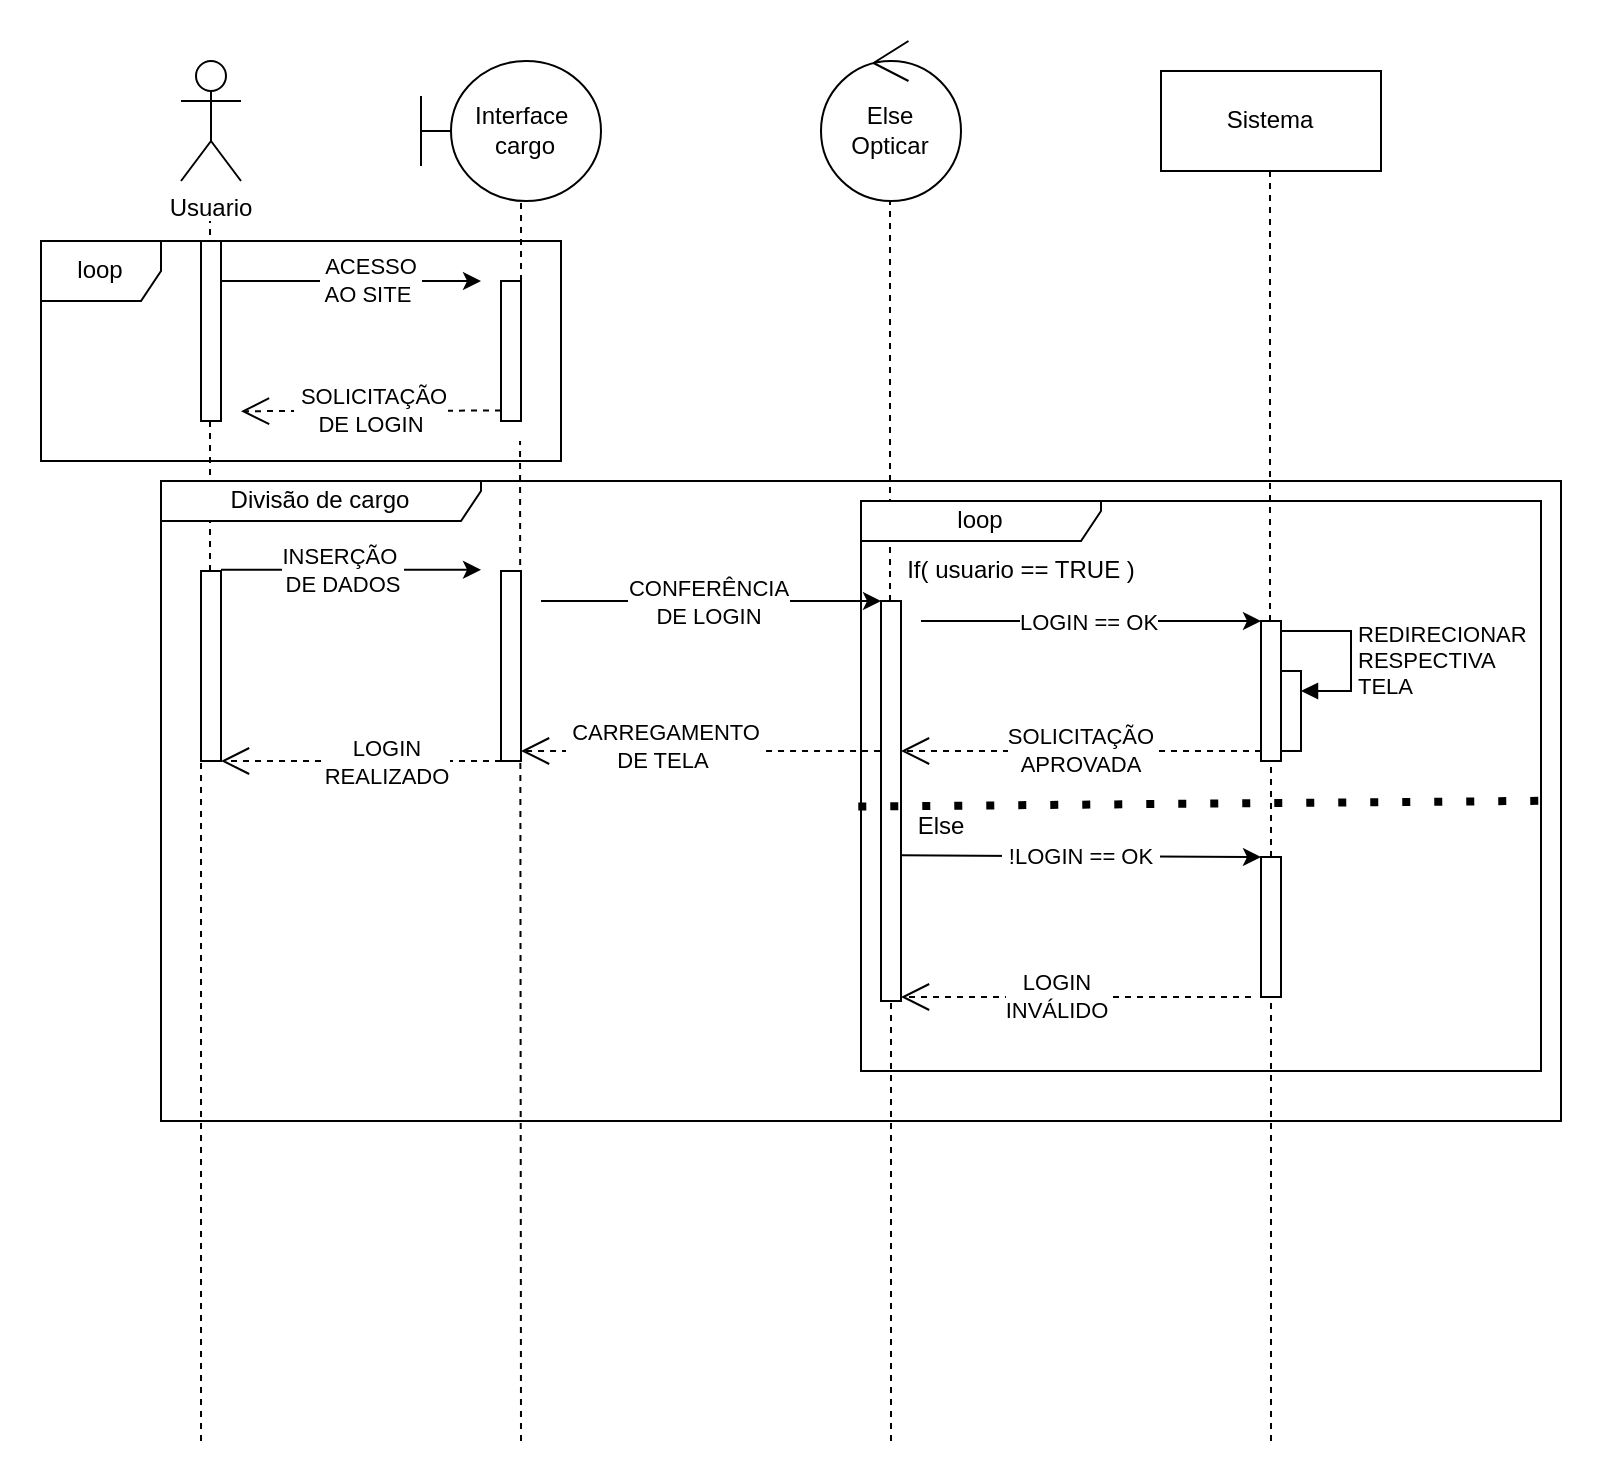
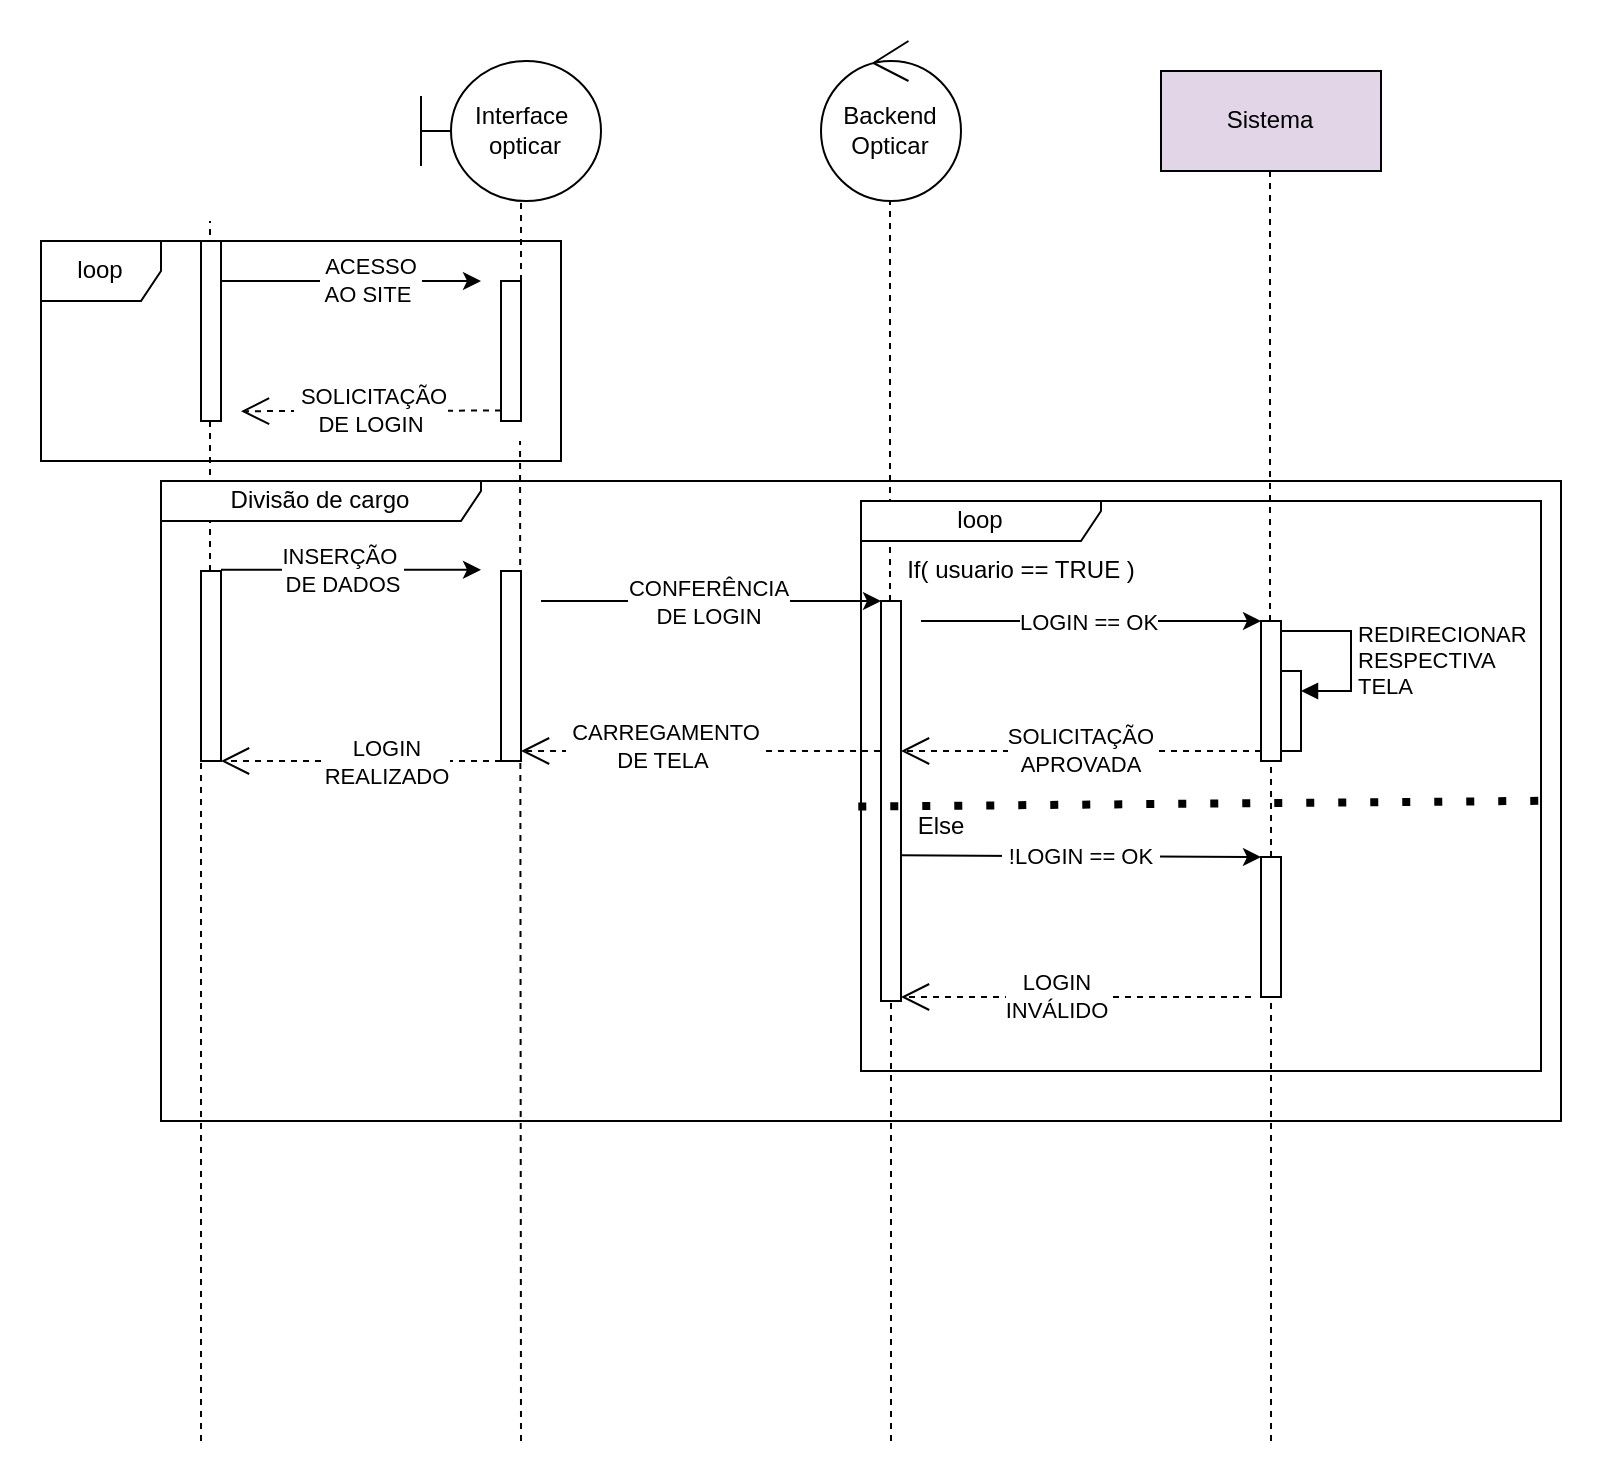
  <mxCell id="0" />
  <mxCell id="1" parent="0" />
- <mxCell id="2" value="Usuario" style="shape=umlActor;verticalLabelPosition=bottom;verticalAlign=top;html=1;" vertex="1" parent="1"><mxGeometry x="90" width="30" height="60" as="geometry" y="30" /></mxCell>
  <mxCell id="3" value="" style="endArrow=none;dashed=1;html=1;rounded=0;" edge="1" parent="1" source="46"><mxGeometry width="50" height="50" relative="1" as="geometry"><mxPoint x="100" y="820" as="sourcePoint" /><mxPoint x="104.5" y="110" as="targetPoint" /></mxGeometry></mxCell>
- <mxCell id="4" value="Interface&amp;nbsp;&lt;div&gt;cargo&lt;/div&gt;" style="shape=umlBoundary;whiteSpace=wrap;html=1;" vertex="1" parent="1"><mxGeometry x="210" width="90" height="70" as="geometry" y="30" /></mxCell>
+ <mxCell id="4" value="Interface&amp;nbsp;&lt;div&gt;opticar&lt;/div&gt;" style="shape=umlBoundary;whiteSpace=wrap;html=1;" vertex="1" parent="1"><mxGeometry x="210" width="90" height="70" as="geometry" y="30" /></mxCell>
  <mxCell id="5" value="" style="endArrow=none;dashed=1;html=1;rounded=0;" edge="1" parent="1" source="12"><mxGeometry width="50" height="50" relative="1" as="geometry"><mxPoint x="260" y="572" as="sourcePoint" /><mxPoint x="260" y="100" as="targetPoint" /></mxGeometry></mxCell>
- <mxCell id="6" value="Else&lt;br&gt;Opticar" style="ellipse;shape=umlControl;whiteSpace=wrap;html=1;" vertex="1" parent="1"><mxGeometry x="410" y="20" width="70" height="80" as="geometry" /></mxCell>
+ <mxCell id="6" value="Backend&lt;br&gt;Opticar" style="ellipse;shape=umlControl;whiteSpace=wrap;html=1;" vertex="1" parent="1"><mxGeometry x="410" y="20" width="70" height="80" as="geometry" /></mxCell>
  <mxCell id="7" value="" style="endArrow=none;dashed=1;html=1;rounded=0;" edge="1" parent="1" source="31"><mxGeometry width="50" height="50" relative="1" as="geometry"><mxPoint x="444.5" y="572" as="sourcePoint" /><mxPoint x="444.5" y="100" as="targetPoint" /></mxGeometry></mxCell>
- <mxCell id="8" value="Sistema" style="html=1;whiteSpace=wrap;" vertex="1" parent="1"><mxGeometry x="580" y="35" width="110" height="50" as="geometry" /></mxCell>
+ <mxCell id="8" value="Sistema" style="html=1;whiteSpace=wrap;fillColor=#e1d5e7;" vertex="1" parent="1"><mxGeometry x="580" y="35" width="110" height="50" as="geometry" /></mxCell>
  <mxCell id="9" value="" style="endArrow=none;dashed=1;html=1;rounded=0;" edge="1" parent="1" source="24"><mxGeometry width="50" height="50" relative="1" as="geometry"><mxPoint x="634.5" y="557" as="sourcePoint" /><mxPoint x="634.5" y="85" as="targetPoint" /></mxGeometry></mxCell>
  <mxCell id="10" value="" style="html=1;points=[[0,0,0,0,5],[0,1,0,0,-5],[1,0,0,0,5],[1,1,0,0,-5]];perimeter=orthogonalPerimeter;outlineConnect=0;targetShapes=umlLifeline;portConstraint=eastwest;newEdgeStyle={&quot;curved&quot;:0,&quot;rounded&quot;:0};" vertex="1" parent="1"><mxGeometry x="100" y="120" width="10" height="90" as="geometry" /></mxCell>
  <mxCell id="11" value="" style="endArrow=none;dashed=1;html=1;rounded=0;" edge="1" parent="1"><mxGeometry width="50" height="50" relative="1" as="geometry"><mxPoint x="260" y="720" as="sourcePoint" /><mxPoint x="259.52" y="220" as="targetPoint" /></mxGeometry></mxCell>
  <mxCell id="12" value="" style="html=1;points=[[0,0,0,0,5],[0,1,0,0,-5],[1,0,0,0,5],[1,1,0,0,-5]];perimeter=orthogonalPerimeter;outlineConnect=0;targetShapes=umlLifeline;portConstraint=eastwest;newEdgeStyle={&quot;curved&quot;:0,&quot;rounded&quot;:0};" vertex="1" parent="1"><mxGeometry x="250" y="140" width="10" height="70" as="geometry" /></mxCell>
  <mxCell id="13" value="" style="endArrow=classic;html=1;rounded=0;" edge="1" parent="1"><mxGeometry width="50" height="50" relative="1" as="geometry"><mxPoint x="110" y="140" as="sourcePoint" /><mxPoint x="240" y="140" as="targetPoint" /></mxGeometry></mxCell>
  <mxCell id="14" value="&amp;nbsp;ACESSO&amp;nbsp;&lt;div&gt;AO SITE&amp;nbsp;&lt;/div&gt;" style="edgeLabel;html=1;align=center;verticalAlign=middle;resizable=0;points=[];" vertex="1" connectable="0" parent="13"><mxGeometry x="0.144" y="1" relative="1" as="geometry"><mxPoint as="offset" /></mxGeometry></mxCell>
  <mxCell id="15" value="&amp;nbsp;SOLICITAÇÃO&lt;div&gt;DE&amp;nbsp;&lt;span style=&quot;background-color: light-dark(#ffffff, var(--ge-dark-color, #121212)); color: light-dark(rgb(0, 0, 0), rgb(255, 255, 255));&quot;&gt;LOGIN&lt;/span&gt;&lt;/div&gt;" style="endArrow=open;endSize=12;dashed=1;html=1;rounded=0;" edge="1" parent="1"><mxGeometry width="160" relative="1" as="geometry"><mxPoint x="250" y="204.76" as="sourcePoint" /><mxPoint x="120" y="205.1" as="targetPoint" /></mxGeometry></mxCell>
  <mxCell id="16" value="" style="html=1;points=[[0,0,0,0,5],[0,1,0,0,-5],[1,0,0,0,5],[1,1,0,0,-5]];perimeter=orthogonalPerimeter;outlineConnect=0;targetShapes=umlLifeline;portConstraint=eastwest;newEdgeStyle={&quot;curved&quot;:0,&quot;rounded&quot;:0};" vertex="1" parent="1"><mxGeometry x="250" y="285" width="10" height="95" as="geometry" /></mxCell>
  <mxCell id="17" value="" style="endArrow=classic;html=1;rounded=0;" edge="1" parent="1"><mxGeometry width="50" height="50" relative="1" as="geometry"><mxPoint x="110" y="284.41" as="sourcePoint" /><mxPoint x="240" y="284.41" as="targetPoint" /></mxGeometry></mxCell>
  <mxCell id="18" value="INSERÇÃO&amp;nbsp;&lt;div&gt;DE DADOS&lt;/div&gt;" style="edgeLabel;html=1;align=center;verticalAlign=middle;resizable=0;points=[];" vertex="1" connectable="0" parent="17"><mxGeometry x="0.144" y="1" relative="1" as="geometry"><mxPoint x="-14" y="1" as="offset" /></mxGeometry></mxCell>
  <mxCell id="19" value="" style="endArrow=none;dashed=1;html=1;rounded=0;" edge="1" parent="1" target="31"><mxGeometry width="50" height="50" relative="1" as="geometry"><mxPoint x="445" y="720" as="sourcePoint" /><mxPoint x="444.5" y="100" as="targetPoint" /></mxGeometry></mxCell>
  <mxCell id="20" value="" style="endArrow=classic;html=1;rounded=0;" edge="1" parent="1"><mxGeometry width="50" height="50" relative="1" as="geometry"><mxPoint x="270" y="300" as="sourcePoint" /><mxPoint x="440" y="300" as="targetPoint" /></mxGeometry></mxCell>
  <mxCell id="21" value="CONFERÊNCIA&lt;div&gt;DE LOGIN&lt;/div&gt;" style="edgeLabel;html=1;align=center;verticalAlign=middle;resizable=0;points=[];" vertex="1" connectable="0" parent="20"><mxGeometry x="0.144" y="1" relative="1" as="geometry"><mxPoint x="-14" y="1" as="offset" /></mxGeometry></mxCell>
  <mxCell id="22" value="Divisão de cargo" style="shape=umlFrame;whiteSpace=wrap;html=1;pointerEvents=0;width=160;height=20;" vertex="1" parent="1"><mxGeometry x="80" y="240" width="700" height="320" as="geometry" /></mxCell>
  <mxCell id="23" value="" style="endArrow=none;dashed=1;html=1;rounded=0;" edge="1" parent="1" source="36" target="24"><mxGeometry width="50" height="50" relative="1" as="geometry"><mxPoint x="634.5" y="557" as="sourcePoint" /><mxPoint x="634.5" y="85" as="targetPoint" /></mxGeometry></mxCell>
  <mxCell id="24" value="" style="html=1;points=[[0,0,0,0,5],[0,1,0,0,-5],[1,0,0,0,5],[1,1,0,0,-5]];perimeter=orthogonalPerimeter;outlineConnect=0;targetShapes=umlLifeline;portConstraint=eastwest;newEdgeStyle={&quot;curved&quot;:0,&quot;rounded&quot;:0};" vertex="1" parent="1"><mxGeometry x="630" y="310" width="10" height="70" as="geometry" /></mxCell>
  <mxCell id="25" value="" style="endArrow=classic;html=1;rounded=0;" edge="1" parent="1"><mxGeometry width="50" height="50" relative="1" as="geometry"><mxPoint x="460" y="310" as="sourcePoint" /><mxPoint x="630" y="310" as="targetPoint" /></mxGeometry></mxCell>
  <mxCell id="26" value="LOGIN == OK" style="edgeLabel;html=1;align=center;verticalAlign=middle;resizable=0;points=[];" vertex="1" connectable="0" parent="25"><mxGeometry x="0.144" y="1" relative="1" as="geometry"><mxPoint x="-14" y="1" as="offset" /></mxGeometry></mxCell>
  <mxCell id="27" value="If( usuario == TRUE )" style="text;html=1;align=center;verticalAlign=middle;resizable=0;points=[];autosize=1;strokeColor=none;fillColor=none;" vertex="1" parent="1"><mxGeometry x="440" y="270" width="140" height="30" as="geometry" /></mxCell>
  <mxCell id="28" value="" style="html=1;points=[[0,0,0,0,5],[0,1,0,0,-5],[1,0,0,0,5],[1,1,0,0,-5]];perimeter=orthogonalPerimeter;outlineConnect=0;targetShapes=umlLifeline;portConstraint=eastwest;newEdgeStyle={&quot;curved&quot;:0,&quot;rounded&quot;:0};" vertex="1" parent="1"><mxGeometry x="640" y="335" width="10" height="40" as="geometry" /></mxCell>
  <mxCell id="29" value="REDIRECIONAR&lt;div&gt;RESPECTIVA&amp;nbsp;&lt;/div&gt;&lt;div&gt;TELA&lt;/div&gt;" style="html=1;align=left;spacingLeft=2;endArrow=block;rounded=0;edgeStyle=orthogonalEdgeStyle;curved=0;rounded=0;exitX=1;exitY=0.071;exitDx=0;exitDy=0;exitPerimeter=0;" edge="1" target="28" parent="1" source="24"><mxGeometry x="0.111" relative="1" as="geometry"><mxPoint x="645" y="315" as="sourcePoint" /><Array as="points"><mxPoint x="675" y="315" /><mxPoint x="675" y="345" /></Array><mxPoint as="offset" /></mxGeometry></mxCell>
  <mxCell id="30" value="SOLICITAÇÃO&lt;div&gt;APROVADA&lt;/div&gt;" style="endArrow=open;endSize=12;dashed=1;html=1;rounded=0;" edge="1" parent="1" target="31"><mxGeometry width="160" relative="1" as="geometry"><mxPoint x="630" y="375" as="sourcePoint" /><mxPoint x="790" y="375" as="targetPoint" /></mxGeometry></mxCell>
  <mxCell id="31" value="" style="html=1;points=[[0,0,0,0,5],[0,1,0,0,-5],[1,0,0,0,5],[1,1,0,0,-5]];perimeter=orthogonalPerimeter;outlineConnect=0;targetShapes=umlLifeline;portConstraint=eastwest;newEdgeStyle={&quot;curved&quot;:0,&quot;rounded&quot;:0};" vertex="1" parent="1"><mxGeometry x="440" y="300" width="10" height="200" as="geometry" /></mxCell>
  <mxCell id="32" value="Else" style="text;html=1;align=center;verticalAlign=middle;resizable=0;points=[];autosize=1;strokeColor=none;fillColor=none;" vertex="1" parent="1"><mxGeometry x="445" y="398" width="50" height="30" as="geometry" /></mxCell>
  <mxCell id="33" value="" style="endArrow=classic;html=1;rounded=0;" edge="1" parent="1" target="36"><mxGeometry width="50" height="50" relative="1" as="geometry"><mxPoint x="450" y="427.17" as="sourcePoint" /><mxPoint x="620" y="427" as="targetPoint" /></mxGeometry></mxCell>
  <mxCell id="34" value="&amp;nbsp;!LOGIN == OK&amp;nbsp;" style="edgeLabel;html=1;align=center;verticalAlign=middle;resizable=0;points=[];" vertex="1" connectable="0" parent="33"><mxGeometry x="0.144" y="1" relative="1" as="geometry"><mxPoint x="-14" y="1" as="offset" /></mxGeometry></mxCell>
  <mxCell id="35" value="" style="endArrow=none;dashed=1;html=1;rounded=0;" edge="1" parent="1" target="36"><mxGeometry width="50" height="50" relative="1" as="geometry"><mxPoint x="635" y="720" as="sourcePoint" /><mxPoint x="635" y="380" as="targetPoint" /></mxGeometry></mxCell>
  <mxCell id="36" value="" style="html=1;points=[[0,0,0,0,5],[0,1,0,0,-5],[1,0,0,0,5],[1,1,0,0,-5]];perimeter=orthogonalPerimeter;outlineConnect=0;targetShapes=umlLifeline;portConstraint=eastwest;newEdgeStyle={&quot;curved&quot;:0,&quot;rounded&quot;:0};" vertex="1" parent="1"><mxGeometry x="630" y="428" width="10" height="70" as="geometry" /></mxCell>
  <mxCell id="37" value="LOGIN&lt;div&gt;INVÁLIDO&lt;/div&gt;" style="endArrow=open;endSize=12;dashed=1;html=1;rounded=0;" edge="1" parent="1"><mxGeometry x="0.111" width="160" relative="1" as="geometry"><mxPoint x="625" y="498" as="sourcePoint" /><mxPoint x="450" y="498" as="targetPoint" /><mxPoint as="offset" /></mxGeometry></mxCell>
  <mxCell id="38" value="loop" style="shape=umlFrame;whiteSpace=wrap;html=1;pointerEvents=0;width=120;height=20;" vertex="1" parent="1"><mxGeometry x="430" y="250" width="340" height="285" as="geometry" /></mxCell>
  <mxCell id="39" value="&amp;nbsp;" style="endArrow=open;endSize=12;dashed=1;html=1;rounded=0;" edge="1" parent="1"><mxGeometry width="160" relative="1" as="geometry"><mxPoint x="439.52" y="375" as="sourcePoint" /><mxPoint x="260" y="375" as="targetPoint" /></mxGeometry></mxCell>
  <mxCell id="40" value="&amp;nbsp;CARREGAMENTO&lt;div&gt;DE TELA&lt;/div&gt;" style="edgeLabel;html=1;align=center;verticalAlign=middle;resizable=0;points=[];" vertex="1" connectable="0" parent="39"><mxGeometry x="0.129" y="1" relative="1" as="geometry"><mxPoint x="-8" y="-4" as="offset" /></mxGeometry></mxCell>
  <mxCell id="41" value="" style="endArrow=none;dashed=1;html=1;dashPattern=1 3;strokeWidth=4;rounded=0;exitX=-0.004;exitY=0.536;exitDx=0;exitDy=0;exitPerimeter=0;entryX=1;entryY=0.526;entryDx=0;entryDy=0;entryPerimeter=0;strokeColor=#000000;" edge="1" parent="1" source="38" target="38"><mxGeometry width="50" height="50" relative="1" as="geometry"><mxPoint x="560" y="380" as="sourcePoint" /><mxPoint x="610" y="330" as="targetPoint" /></mxGeometry></mxCell>
  <mxCell id="42" value="loop" style="shape=umlFrame;whiteSpace=wrap;html=1;pointerEvents=0;" vertex="1" parent="1"><mxGeometry x="20" y="120" width="260" height="110" as="geometry" /></mxCell>
  <mxCell id="43" value="&amp;nbsp;" style="endArrow=open;endSize=12;dashed=1;html=1;rounded=0;" edge="1" parent="1" target="46"><mxGeometry width="160" relative="1" as="geometry"><mxPoint x="250" y="380" as="sourcePoint" /><mxPoint x="120" y="380" as="targetPoint" /></mxGeometry></mxCell>
  <mxCell id="44" value="&amp;nbsp;LOGIN&amp;nbsp;&lt;div&gt;REALIZADO&lt;/div&gt;" style="edgeLabel;html=1;align=center;verticalAlign=middle;resizable=0;points=[];" vertex="1" connectable="0" parent="43"><mxGeometry x="0.129" y="1" relative="1" as="geometry"><mxPoint x="21" y="-1" as="offset" /></mxGeometry></mxCell>
  <mxCell id="45" value="" style="endArrow=none;dashed=1;html=1;rounded=0;" edge="1" parent="1" target="46"><mxGeometry width="50" height="50" relative="1" as="geometry"><mxPoint x="100" y="720" as="sourcePoint" /><mxPoint x="104.5" y="110" as="targetPoint" /></mxGeometry></mxCell>
  <mxCell id="46" value="" style="html=1;points=[[0,0,0,0,5],[0,1,0,0,-5],[1,0,0,0,5],[1,1,0,0,-5]];perimeter=orthogonalPerimeter;outlineConnect=0;targetShapes=umlLifeline;portConstraint=eastwest;newEdgeStyle={&quot;curved&quot;:0,&quot;rounded&quot;:0};" vertex="1" parent="1"><mxGeometry x="100" y="285" width="10" height="95" as="geometry" /></mxCell>
